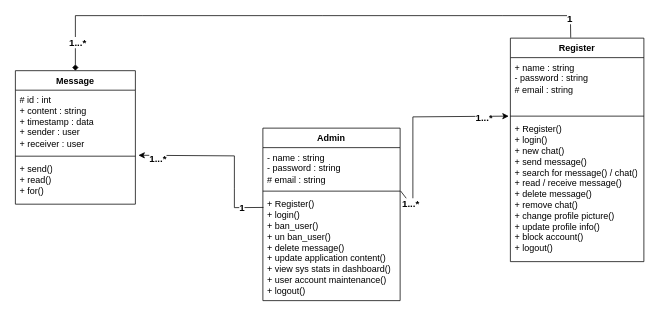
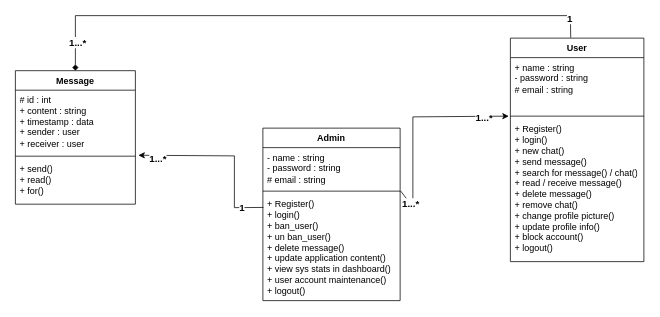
  <mxCell id="0" />
  <mxCell id="1" parent="0" />
  <mxCell id="2" value="Admin" style="swimlane;fontStyle=1;align=center;verticalAlign=top;childLayout=stackLayout;horizontal=1;startSize=26;horizontalStack=0;resizeParent=1;resizeParentMax=0;resizeLast=0;collapsible=1;marginBottom=0;whiteSpace=wrap;html=1;labelBackgroundColor=default;" vertex="1" parent="1"><mxGeometry x="350" y="170" width="183" height="230" as="geometry"><mxRectangle x="345" y="150" width="80" height="30" as="alternateBounds" /></mxGeometry></mxCell>
  <mxCell id="3" value="- name : string&lt;br&gt;- password : string&lt;br&gt;# email : string&amp;nbsp;" style="text;strokeColor=none;fillColor=none;align=left;verticalAlign=top;spacingLeft=4;spacingRight=4;overflow=hidden;rotatable=0;points=[[0,0.5],[1,0.5]];portConstraint=eastwest;whiteSpace=wrap;html=1;labelBackgroundColor=default;" vertex="1" parent="2"><mxGeometry y="26" width="183" height="54" as="geometry" /></mxCell>
  <mxCell id="4" value="" style="line;strokeWidth=1;fillColor=none;align=left;verticalAlign=middle;spacingTop=-1;spacingLeft=3;spacingRight=3;rotatable=0;labelPosition=right;points=[];portConstraint=eastwest;strokeColor=inherit;labelBackgroundColor=default;" vertex="1" parent="2"><mxGeometry y="80" width="183" height="8" as="geometry" /></mxCell>
  <mxCell id="5" value="+ Register()&lt;br&gt;+ login()&lt;br&gt;+&amp;nbsp;ban_user()&lt;br&gt;+ un ban_user()&lt;br&gt;+ delete message()&lt;br&gt;+ update application content()&lt;br&gt;+ view sys stats in dashboard()&lt;br&gt;+ user account maintenance()&lt;br&gt;+ logout()" style="text;strokeColor=none;fillColor=none;align=left;verticalAlign=top;spacingLeft=4;spacingRight=4;overflow=hidden;rotatable=0;points=[[0,0.5],[1,0.5]];portConstraint=eastwest;whiteSpace=wrap;html=1;labelBackgroundColor=default;" vertex="1" parent="2"><mxGeometry y="88" width="183" height="142" as="geometry" /></mxCell>
- <mxCell id="6" value="Register" style="swimlane;fontStyle=1;align=center;verticalAlign=top;childLayout=stackLayout;horizontal=1;startSize=26;horizontalStack=0;resizeParent=1;resizeParentMax=0;resizeLast=0;collapsible=1;marginBottom=0;whiteSpace=wrap;html=1;labelBackgroundColor=default;" vertex="1" parent="1"><mxGeometry x="680" y="50" width="178" height="298" as="geometry"><mxRectangle x="345" y="150" width="80" height="30" as="alternateBounds" /></mxGeometry></mxCell>
+ <mxCell id="6" value="User" style="swimlane;fontStyle=1;align=center;verticalAlign=top;childLayout=stackLayout;horizontal=1;startSize=26;horizontalStack=0;resizeParent=1;resizeParentMax=0;resizeLast=0;collapsible=1;marginBottom=0;whiteSpace=wrap;html=1;labelBackgroundColor=default;" vertex="1" parent="1"><mxGeometry x="680" y="50" width="178" height="298" as="geometry"><mxRectangle x="345" y="150" width="80" height="30" as="alternateBounds" /></mxGeometry></mxCell>
  <mxCell id="7" value="+ name : string&lt;br&gt;- password : string&lt;br&gt;# email : string&amp;nbsp;" style="text;strokeColor=none;fillColor=none;align=left;verticalAlign=top;spacingLeft=4;spacingRight=4;overflow=hidden;rotatable=0;points=[[0,0.5],[1,0.5]];portConstraint=eastwest;whiteSpace=wrap;html=1;labelBackgroundColor=default;" vertex="1" parent="6"><mxGeometry y="26" width="178" height="74" as="geometry" /></mxCell>
  <mxCell id="8" value="" style="line;strokeWidth=1;fillColor=none;align=left;verticalAlign=middle;spacingTop=-1;spacingLeft=3;spacingRight=3;rotatable=0;labelPosition=right;points=[];portConstraint=eastwest;strokeColor=inherit;labelBackgroundColor=default;" vertex="1" parent="6"><mxGeometry y="100" width="178" height="8" as="geometry" /></mxCell>
  <mxCell id="9" value="+ Register()&lt;br&gt;+ login()&lt;br&gt;+ new chat()&lt;br&gt;+ send message()&lt;br&gt;+ search for message() / chat()&lt;br&gt;+ read / receive message()&lt;br&gt;+ delete message()&lt;br&gt;+ remove chat()&lt;br&gt;+ change profile picture()&lt;br&gt;+ update profile info()&lt;br&gt;+ block account()&lt;br&gt;+ logout()" style="text;strokeColor=none;fillColor=none;align=left;verticalAlign=top;spacingLeft=4;spacingRight=4;overflow=hidden;rotatable=0;points=[[0,0.5],[1,0.5]];portConstraint=eastwest;whiteSpace=wrap;html=1;labelBackgroundColor=default;" vertex="1" parent="6"><mxGeometry y="108" width="178" height="190" as="geometry" /></mxCell>
  <mxCell id="10" value="Message" style="swimlane;fontStyle=1;align=center;verticalAlign=top;childLayout=stackLayout;horizontal=1;startSize=26;horizontalStack=0;resizeParent=1;resizeParentMax=0;resizeLast=0;collapsible=1;marginBottom=0;whiteSpace=wrap;html=1;labelBackgroundColor=default;" vertex="1" parent="1"><mxGeometry x="20" y="93.41" width="160" height="178" as="geometry"><mxRectangle x="345" y="150" width="80" height="30" as="alternateBounds" /></mxGeometry></mxCell>
  <mxCell id="11" value="# id : int&lt;br&gt;+ content : string&lt;br&gt;+ timestamp : data&lt;br&gt;+ sender : user&lt;br&gt;+ receiver : user&amp;nbsp;" style="text;strokeColor=none;fillColor=none;align=left;verticalAlign=top;spacingLeft=4;spacingRight=4;overflow=hidden;rotatable=0;points=[[0,0.5],[1,0.5]];portConstraint=eastwest;whiteSpace=wrap;html=1;labelBackgroundColor=default;" vertex="1" parent="10"><mxGeometry y="26" width="160" height="84" as="geometry" /></mxCell>
  <mxCell id="12" value="" style="line;strokeWidth=1;fillColor=none;align=left;verticalAlign=middle;spacingTop=-1;spacingLeft=3;spacingRight=3;rotatable=0;labelPosition=right;points=[];portConstraint=eastwest;strokeColor=inherit;labelBackgroundColor=default;" vertex="1" parent="10"><mxGeometry y="110" width="160" height="8" as="geometry" /></mxCell>
  <mxCell id="13" value="+ send()&lt;br&gt;+ read()&lt;br&gt;+ for()" style="text;strokeColor=none;fillColor=none;align=left;verticalAlign=top;spacingLeft=4;spacingRight=4;overflow=hidden;rotatable=0;points=[[0,0.5],[1,0.5]];portConstraint=eastwest;whiteSpace=wrap;html=1;labelBackgroundColor=default;" vertex="1" parent="10"><mxGeometry y="118" width="160" height="60" as="geometry" /></mxCell>
  <mxCell id="14" value="" style="endArrow=diamond;html=1;rounded=0;exitX=0.452;exitY=-0.002;exitDx=0;exitDy=0;entryX=0.5;entryY=0;entryDx=0;entryDy=0;exitPerimeter=0;labelBackgroundColor=default;" edge="1" parent="1" source="6" target="10"><mxGeometry width="50" height="50" relative="1" as="geometry"><mxPoint x="270" y="190" as="sourcePoint" /><mxPoint x="320" y="140" as="targetPoint" /><Array as="points"><mxPoint x="760" y="20" /><mxPoint x="670" y="20" /><mxPoint x="430" y="20" /><mxPoint x="190" y="20" /><mxPoint x="100" y="20" /></Array></mxGeometry></mxCell>
  <mxCell id="15" value="1" style="edgeLabel;html=1;align=center;verticalAlign=middle;resizable=0;points=[];fontStyle=1;fontSize=13;labelBackgroundColor=default;" vertex="1" connectable="0" parent="14"><mxGeometry x="-0.932" y="2" relative="1" as="geometry"><mxPoint as="offset" /></mxGeometry></mxCell>
  <mxCell id="16" value="1...*" style="edgeLabel;html=1;align=center;verticalAlign=middle;resizable=0;points=[];fontSize=13;fontStyle=1;labelBackgroundColor=default;" vertex="1" connectable="0" parent="14"><mxGeometry x="0.901" y="2" relative="1" as="geometry"><mxPoint as="offset" /></mxGeometry></mxCell>
  <mxCell id="17" value="" style="endArrow=classic;html=1;rounded=0;exitX=1.003;exitY=1.068;exitDx=0;exitDy=0;exitPerimeter=0;entryX=-0.012;entryY=-0.021;entryDx=0;entryDy=0;entryPerimeter=0;labelBackgroundColor=default;" edge="1" parent="1" source="3" target="9"><mxGeometry width="50" height="50" relative="1" as="geometry"><mxPoint x="290" y="210" as="sourcePoint" /><mxPoint x="340" y="160" as="targetPoint" /><Array as="points"><mxPoint x="550" y="275" /><mxPoint x="550" y="155" /></Array></mxGeometry></mxCell>
  <mxCell id="18" value="1...*" style="edgeLabel;html=1;align=center;verticalAlign=middle;resizable=0;points=[];fontSize=13;fontStyle=1;labelBackgroundColor=default;" vertex="1" connectable="0" parent="17"><mxGeometry x="0.756" y="-1" relative="1" as="geometry"><mxPoint as="offset" /></mxGeometry></mxCell>
  <mxCell id="19" value="1...*" style="edgeLabel;html=1;align=center;verticalAlign=middle;resizable=0;points=[];fontStyle=1;fontSize=13;labelBackgroundColor=default;" vertex="1" connectable="0" parent="17"><mxGeometry x="-0.845" relative="1" as="geometry"><mxPoint as="offset" /></mxGeometry></mxCell>
  <mxCell id="20" value="" style="endArrow=classic;html=1;rounded=0;exitX=-0.008;exitY=1.078;exitDx=0;exitDy=0;exitPerimeter=0;entryX=1.025;entryY=1.033;entryDx=0;entryDy=0;entryPerimeter=0;labelBackgroundColor=default;" edge="1" parent="1" target="11"><mxGeometry width="50" height="50" relative="1" as="geometry"><mxPoint x="350.72" y="275.772" as="sourcePoint" /><mxPoint x="268.48" y="207" as="targetPoint" /><Array as="points"><mxPoint x="312" y="276" /><mxPoint x="312" y="250" /><mxPoint x="312" y="207" /></Array></mxGeometry></mxCell>
  <mxCell id="21" value="1" style="edgeLabel;html=1;align=center;verticalAlign=middle;resizable=0;points=[];fontSize=13;fontStyle=1;labelBackgroundColor=default;" vertex="1" connectable="0" parent="20"><mxGeometry x="-0.752" relative="1" as="geometry"><mxPoint as="offset" /></mxGeometry></mxCell>
  <mxCell id="22" value="1...*" style="edgeLabel;html=1;align=center;verticalAlign=middle;resizable=0;points=[];fontSize=13;fontStyle=1;labelBackgroundColor=default;" vertex="1" connectable="0" parent="20"><mxGeometry x="0.781" y="-1" relative="1" as="geometry"><mxPoint y="5" as="offset" /></mxGeometry></mxCell>
